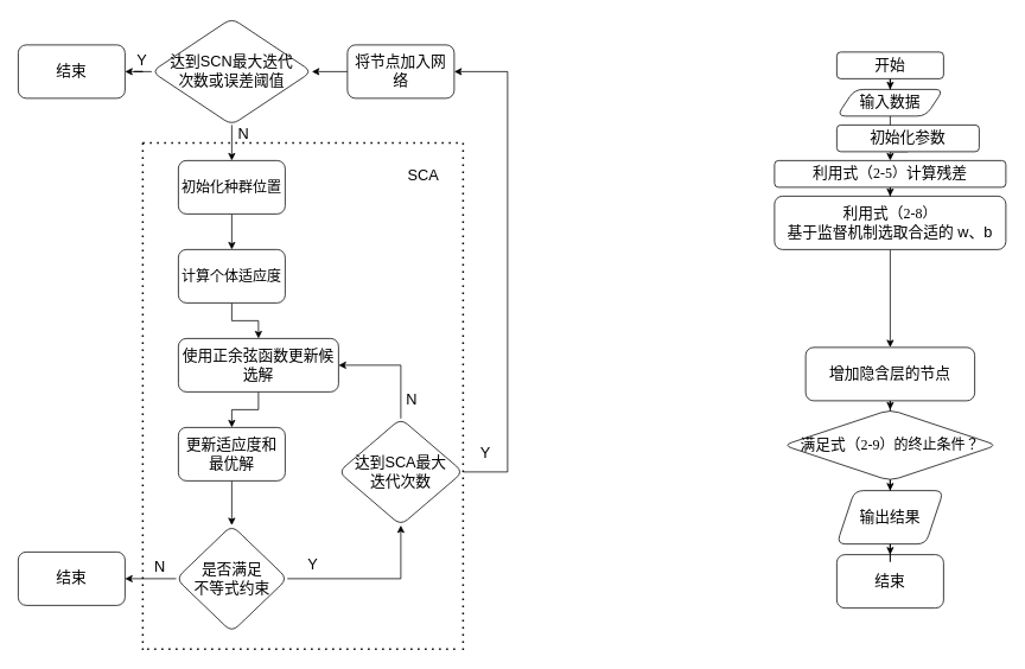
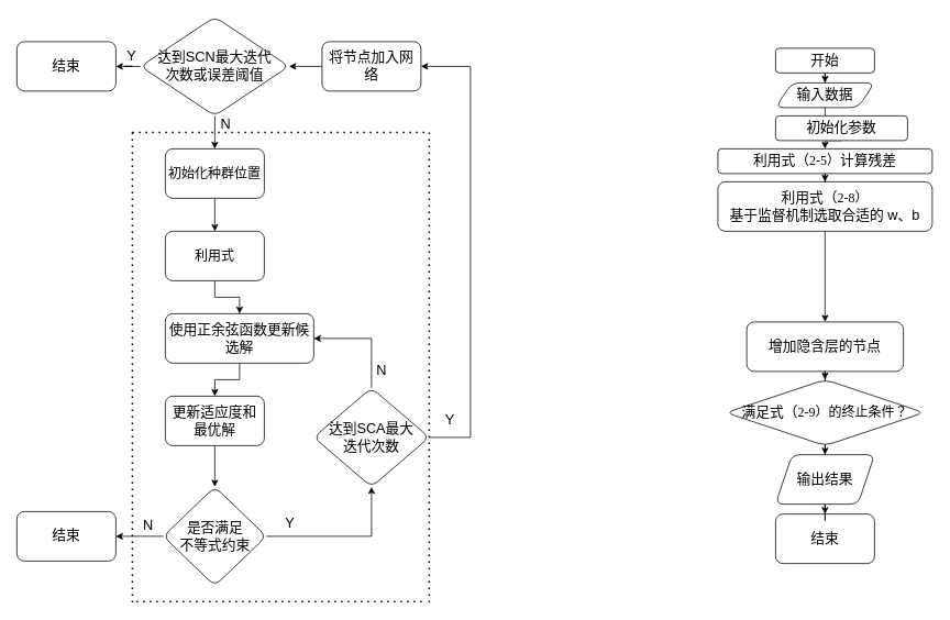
  <mxCell id="0" />
  <mxCell id="1" parent="0" />
  <mxCell id="2" value="" style="edgeStyle=orthogonalEdgeStyle;rounded=0;orthogonalLoop=1;jettySize=auto;html=1;fontSize=17;" parent="1" source="4" target="6" edge="1"><mxGeometry relative="1" as="geometry" /></mxCell>
  <mxCell id="3" value="" style="edgeStyle=orthogonalEdgeStyle;rounded=0;orthogonalLoop=1;jettySize=auto;html=1;fontSize=17;" parent="1" source="4" target="22" edge="1"><mxGeometry relative="1" as="geometry" /></mxCell>
  <mxCell id="4" value="达到SCN最大迭代&lt;br&gt;次数或误差阈值" style="rhombus;whiteSpace=wrap;html=1;rounded=1;fontSize=17;" parent="1" vertex="1"><mxGeometry x="170" y="20" width="180" height="120" as="geometry" /></mxCell>
  <mxCell id="5" value="" style="edgeStyle=orthogonalEdgeStyle;rounded=0;orthogonalLoop=1;jettySize=auto;html=1;fontSize=17;" parent="1" source="6" target="8" edge="1"><mxGeometry relative="1" as="geometry" /></mxCell>
  <mxCell id="6" value="初始化种群位置" style="whiteSpace=wrap;html=1;rounded=1;fontSize=16;" parent="1" vertex="1"><mxGeometry x="200" y="180" width="120" height="60" as="geometry" /></mxCell>
  <mxCell id="7" value="" style="edgeStyle=orthogonalEdgeStyle;rounded=0;orthogonalLoop=1;jettySize=auto;html=1;fontSize=17;" parent="1" source="8" target="10" edge="1"><mxGeometry relative="1" as="geometry" /></mxCell>
- <mxCell id="8" value="计算个体适应度" style="whiteSpace=wrap;html=1;rounded=1;fontSize=16;" parent="1" vertex="1"><mxGeometry x="200" y="280" width="120" height="60" as="geometry" /></mxCell>
+ <mxCell id="8" value="利用式" style="whiteSpace=wrap;html=1;rounded=1;fontSize=16;" parent="1" vertex="1"><mxGeometry x="200" y="280" width="120" height="60" as="geometry" /></mxCell>
  <mxCell id="9" value="" style="edgeStyle=orthogonalEdgeStyle;rounded=0;orthogonalLoop=1;jettySize=auto;html=1;fontSize=17;" parent="1" source="10" target="12" edge="1"><mxGeometry relative="1" as="geometry" /></mxCell>
  <mxCell id="10" value="使用正余弦函数更新候选解" style="whiteSpace=wrap;html=1;rounded=1;fontSize=17;" parent="1" vertex="1"><mxGeometry x="200" y="380" width="180" height="60" as="geometry" /></mxCell>
  <mxCell id="11" value="" style="edgeStyle=orthogonalEdgeStyle;rounded=0;orthogonalLoop=1;jettySize=auto;html=1;fontSize=17;" parent="1" source="12" target="18" edge="1"><mxGeometry relative="1" as="geometry" /></mxCell>
  <mxCell id="12" value="更新适应度和最优解" style="whiteSpace=wrap;html=1;rounded=1;fontSize=17;" parent="1" vertex="1"><mxGeometry x="200" y="480" width="120" height="60" as="geometry" /></mxCell>
  <mxCell id="13" style="edgeStyle=orthogonalEdgeStyle;rounded=0;orthogonalLoop=1;jettySize=auto;html=1;entryX=1;entryY=0.5;entryDx=0;entryDy=0;exitX=0.5;exitY=0;exitDx=0;exitDy=0;fontSize=17;" parent="1" source="15" target="10" edge="1"><mxGeometry relative="1" as="geometry"><mxPoint x="450" y="590" as="sourcePoint" /><Array as="points"><mxPoint x="450" y="410" /></Array></mxGeometry></mxCell>
  <mxCell id="14" style="edgeStyle=orthogonalEdgeStyle;rounded=0;orthogonalLoop=1;jettySize=auto;html=1;entryX=1;entryY=0.5;entryDx=0;entryDy=0;fontSize=17;" parent="1" source="15" target="21" edge="1"><mxGeometry relative="1" as="geometry"><Array as="points"><mxPoint x="570" y="530" /><mxPoint x="570" y="80" /></Array></mxGeometry></mxCell>
  <mxCell id="15" value="达到SCA最大&lt;br&gt;迭代次数" style="rhombus;whiteSpace=wrap;html=1;rounded=1;fontSize=17;" parent="1" vertex="1"><mxGeometry x="380" y="470" width="140" height="120" as="geometry" /></mxCell>
  <mxCell id="16" style="edgeStyle=orthogonalEdgeStyle;rounded=0;orthogonalLoop=1;jettySize=auto;html=1;entryX=0.5;entryY=1;entryDx=0;entryDy=0;fontSize=17;" parent="1" source="18" target="15" edge="1"><mxGeometry relative="1" as="geometry" /></mxCell>
  <mxCell id="17" value="" style="edgeStyle=orthogonalEdgeStyle;rounded=0;orthogonalLoop=1;jettySize=auto;html=1;fontSize=17;" parent="1" source="18" target="19" edge="1"><mxGeometry relative="1" as="geometry" /></mxCell>
  <mxCell id="18" value="是否满足&lt;br&gt;不等式约束" style="rhombus;whiteSpace=wrap;html=1;rounded=1;fontSize=17;" parent="1" vertex="1"><mxGeometry x="197.5" y="590" width="125" height="120" as="geometry" /></mxCell>
  <mxCell id="19" value="结束" style="whiteSpace=wrap;html=1;rounded=1;fontSize=17;" parent="1" vertex="1"><mxGeometry x="20" y="620" width="120" height="60" as="geometry" /></mxCell>
  <mxCell id="20" style="edgeStyle=orthogonalEdgeStyle;rounded=0;orthogonalLoop=1;jettySize=auto;html=1;entryX=1;entryY=0.5;entryDx=0;entryDy=0;fontSize=17;" parent="1" source="21" target="4" edge="1"><mxGeometry relative="1" as="geometry" /></mxCell>
  <mxCell id="21" value="将节点加入网络" style="whiteSpace=wrap;html=1;rounded=1;fontSize=17;" parent="1" vertex="1"><mxGeometry x="390" y="50" width="120" height="60" as="geometry" /></mxCell>
  <mxCell id="22" value="结束" style="whiteSpace=wrap;html=1;rounded=1;fontSize=17;" parent="1" vertex="1"><mxGeometry x="20" y="50" width="120" height="60" as="geometry" /></mxCell>
  <mxCell id="23" value="" style="endArrow=none;dashed=1;html=1;dashPattern=1 3;strokeWidth=2;rounded=0;fontSize=17;" parent="1" edge="1"><mxGeometry width="50" height="50" relative="1" as="geometry"><mxPoint x="160" y="160" as="sourcePoint" /><mxPoint x="520" y="160" as="targetPoint" /></mxGeometry></mxCell>
  <mxCell id="24" value="" style="endArrow=none;dashed=1;html=1;dashPattern=1 3;strokeWidth=2;rounded=0;fontSize=17;" parent="1" edge="1"><mxGeometry width="50" height="50" relative="1" as="geometry"><mxPoint x="160" y="730" as="sourcePoint" /><mxPoint x="160" y="160" as="targetPoint" /></mxGeometry></mxCell>
  <mxCell id="25" value="" style="endArrow=none;dashed=1;html=1;dashPattern=1 3;strokeWidth=2;rounded=0;fontSize=17;" parent="1" edge="1"><mxGeometry width="50" height="50" relative="1" as="geometry"><mxPoint x="520" y="160" as="sourcePoint" /><mxPoint x="520" y="730" as="targetPoint" /></mxGeometry></mxCell>
  <mxCell id="26" value="" style="endArrow=none;dashed=1;html=1;dashPattern=1 3;strokeWidth=2;rounded=0;fontSize=17;" parent="1" edge="1"><mxGeometry width="50" height="50" relative="1" as="geometry"><mxPoint x="165" y="729" as="sourcePoint" /><mxPoint x="515" y="729" as="targetPoint" /></mxGeometry></mxCell>
- <mxCell id="27" value="SCA" style="text;html=1;align=center;verticalAlign=middle;resizable=0;points=[];autosize=1;strokeColor=none;fillColor=none;fontSize=17;" parent="1" vertex="1"><mxGeometry x="445" y="182" width="60" height="30" as="geometry" /></mxCell>
  <mxCell id="28" value="Y" style="text;html=1;align=center;verticalAlign=middle;resizable=0;points=[];autosize=1;strokeColor=none;fillColor=none;fontSize=17;" parent="1" vertex="1"><mxGeometry x="144" y="53" width="30" height="30" as="geometry" /></mxCell>
  <mxCell id="29" value="N" style="text;html=1;align=center;verticalAlign=middle;resizable=0;points=[];autosize=1;strokeColor=none;fillColor=none;fontSize=17;" parent="1" vertex="1"><mxGeometry x="253" y="136" width="40" height="30" as="geometry" /></mxCell>
  <mxCell id="30" value="N" style="text;html=1;align=center;verticalAlign=middle;resizable=0;points=[];autosize=1;strokeColor=none;fillColor=none;fontSize=17;" parent="1" vertex="1"><mxGeometry x="159" y="622" width="40" height="30" as="geometry" /></mxCell>
  <mxCell id="31" value="N" style="text;html=1;align=center;verticalAlign=middle;resizable=0;points=[];autosize=1;strokeColor=none;fillColor=none;fontSize=17;" parent="1" vertex="1"><mxGeometry x="442" y="434" width="40" height="30" as="geometry" /></mxCell>
  <mxCell id="32" value="Y" style="text;html=1;align=center;verticalAlign=middle;resizable=0;points=[];autosize=1;strokeColor=none;fillColor=none;fontSize=17;" parent="1" vertex="1"><mxGeometry x="336" y="620" width="30" height="30" as="geometry" /></mxCell>
  <mxCell id="33" value="Y" style="text;html=1;align=center;verticalAlign=middle;resizable=0;points=[];autosize=1;strokeColor=none;fillColor=none;fontSize=17;" parent="1" vertex="1"><mxGeometry x="530" y="495" width="30" height="30" as="geometry" /></mxCell>
  <mxCell id="34" value="" style="edgeStyle=orthogonalEdgeStyle;rounded=0;orthogonalLoop=1;jettySize=auto;html=1;" edge="1" parent="1" source="35" target="37"><mxGeometry relative="1" as="geometry" /></mxCell>
  <mxCell id="35" value="开始" style="rounded=1;whiteSpace=wrap;html=1;fontSize=17;" vertex="1" parent="1"><mxGeometry x="940" y="58" width="120" height="30" as="geometry" /></mxCell>
  <mxCell id="36" value="" style="edgeStyle=orthogonalEdgeStyle;rounded=0;orthogonalLoop=1;jettySize=auto;html=1;" edge="1" parent="1" source="37" target="39"><mxGeometry relative="1" as="geometry" /></mxCell>
  <mxCell id="37" value="输入数据" style="shape=parallelogram;perimeter=parallelogramPerimeter;whiteSpace=wrap;html=1;fixedSize=1;fontSize=17;rounded=1;" vertex="1" parent="1"><mxGeometry x="940" y="100" width="120" height="30" as="geometry" /></mxCell>
  <mxCell id="38" style="edgeStyle=orthogonalEdgeStyle;rounded=0;orthogonalLoop=1;jettySize=auto;html=1;exitX=0.5;exitY=1;exitDx=0;exitDy=0;entryX=0.5;entryY=0;entryDx=0;entryDy=0;" edge="1" parent="1" source="39" target="41"><mxGeometry relative="1" as="geometry" /></mxCell>
  <mxCell id="39" value="初始化参数" style="whiteSpace=wrap;html=1;fontSize=17;rounded=1;" vertex="1" parent="1"><mxGeometry x="940" y="140" width="160" height="30" as="geometry" /></mxCell>
  <mxCell id="40" value="" style="edgeStyle=orthogonalEdgeStyle;rounded=0;orthogonalLoop=1;jettySize=auto;html=1;" edge="1" parent="1" source="41" target="43"><mxGeometry relative="1" as="geometry" /></mxCell>
  <mxCell id="41" value="利用式（&lt;span style=&quot;font-size: 12pt; text-align: start; font-family: &amp;quot;Times New Roman&amp;quot;, serif;&quot; lang=&quot;EN-US&quot;&gt;2-5&lt;/span&gt;&lt;span style=&quot;font-size: 12pt; text-align: start; font-family: 宋体;&quot;&gt;）&lt;/span&gt;计算残差" style="whiteSpace=wrap;html=1;fontSize=17;rounded=1;" vertex="1" parent="1"><mxGeometry x="870" y="180" width="260" height="30" as="geometry" /></mxCell>
  <mxCell id="42" value="" style="edgeStyle=orthogonalEdgeStyle;rounded=0;orthogonalLoop=1;jettySize=auto;html=1;" edge="1" parent="1" source="43" target="45"><mxGeometry relative="1" as="geometry" /></mxCell>
  <mxCell id="43" value="利用式（&lt;span style=&quot;font-size: 12pt; text-align: start; font-family: &amp;quot;Times New Roman&amp;quot;, serif;&quot; lang=&quot;EN-US&quot;&gt;2-8&lt;/span&gt;&lt;span style=&quot;font-size: 12pt; text-align: start; font-family: 宋体;&quot;&gt;）&lt;/span&gt;&lt;span style=&quot;font-family: -webkit-standard; font-size: medium; text-align: start;&quot;&gt;&lt;/span&gt;&lt;br&gt;基于监督机制选取合适的 w、b" style="whiteSpace=wrap;html=1;fontSize=17;rounded=1;" vertex="1" parent="1"><mxGeometry x="870" y="220" width="260" height="60" as="geometry" /></mxCell>
  <mxCell id="44" value="" style="edgeStyle=orthogonalEdgeStyle;rounded=0;orthogonalLoop=1;jettySize=auto;html=1;" edge="1" parent="1" source="45" target="47"><mxGeometry relative="1" as="geometry" /></mxCell>
  <mxCell id="45" value="增加隐含层的节点" style="rounded=1;whiteSpace=wrap;html=1;fontSize=17;" vertex="1" parent="1"><mxGeometry x="905" y="390" width="190" height="60" as="geometry" /></mxCell>
  <mxCell id="46" value="" style="edgeStyle=orthogonalEdgeStyle;rounded=0;orthogonalLoop=1;jettySize=auto;html=1;" edge="1" parent="1" source="47" target="50"><mxGeometry relative="1" as="geometry" /></mxCell>
  <mxCell id="47" value="满足式（&lt;span style=&quot;font-size: 12pt; text-align: start; font-family: &amp;quot;Times New Roman&amp;quot;, serif;&quot; lang=&quot;EN-US&quot;&gt;2-9&lt;/span&gt;&lt;span style=&quot;font-size: 12pt; text-align: start; font-family: 宋体;&quot;&gt;）的终止条件？&lt;/span&gt;&lt;span style=&quot;font-family: -webkit-standard; font-size: medium; text-align: start;&quot;&gt;&lt;/span&gt;" style="rhombus;whiteSpace=wrap;html=1;fontSize=17;rounded=1;" vertex="1" parent="1"><mxGeometry x="880" y="460" width="240" height="80" as="geometry" /></mxCell>
  <mxCell id="48" value="结束" style="rounded=1;whiteSpace=wrap;html=1;fontSize=17;" vertex="1" parent="1"><mxGeometry x="940" y="623" width="120" height="60" as="geometry" /></mxCell>
  <mxCell id="49" style="edgeStyle=orthogonalEdgeStyle;rounded=0;orthogonalLoop=1;jettySize=auto;html=1;exitX=0.5;exitY=1;exitDx=0;exitDy=0;" edge="1" parent="1" source="50" target="48"><mxGeometry relative="1" as="geometry" /></mxCell>
  <mxCell id="50" value="输出结果" style="shape=parallelogram;perimeter=parallelogramPerimeter;whiteSpace=wrap;html=1;fixedSize=1;fontSize=17;rounded=1;" vertex="1" parent="1"><mxGeometry x="940" y="551" width="120" height="60" as="geometry" /></mxCell>
